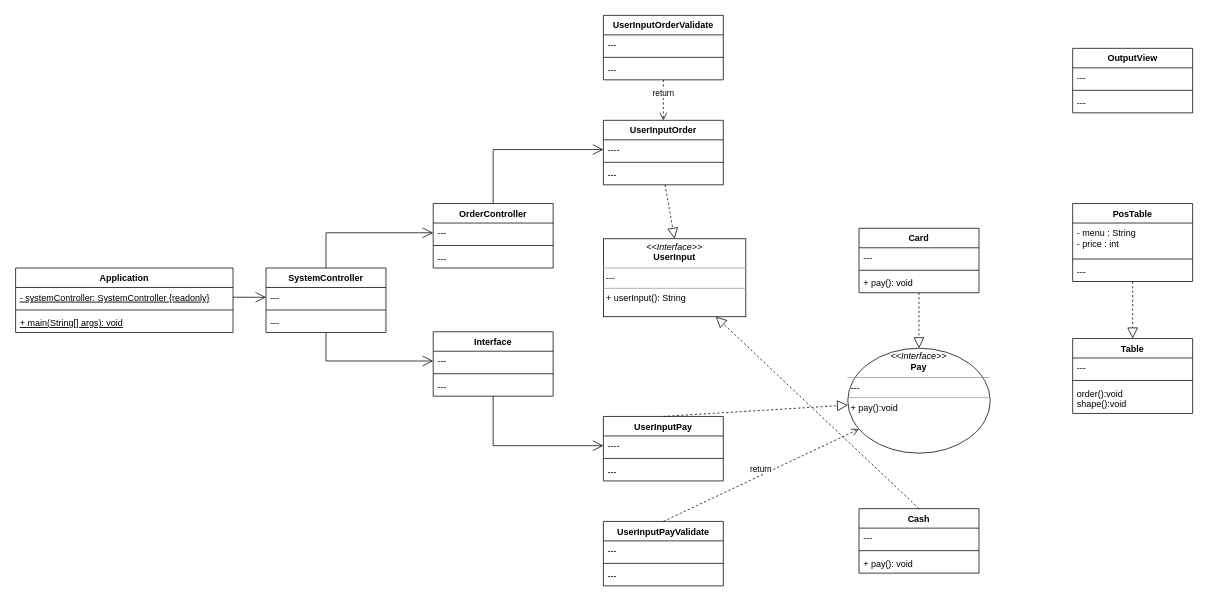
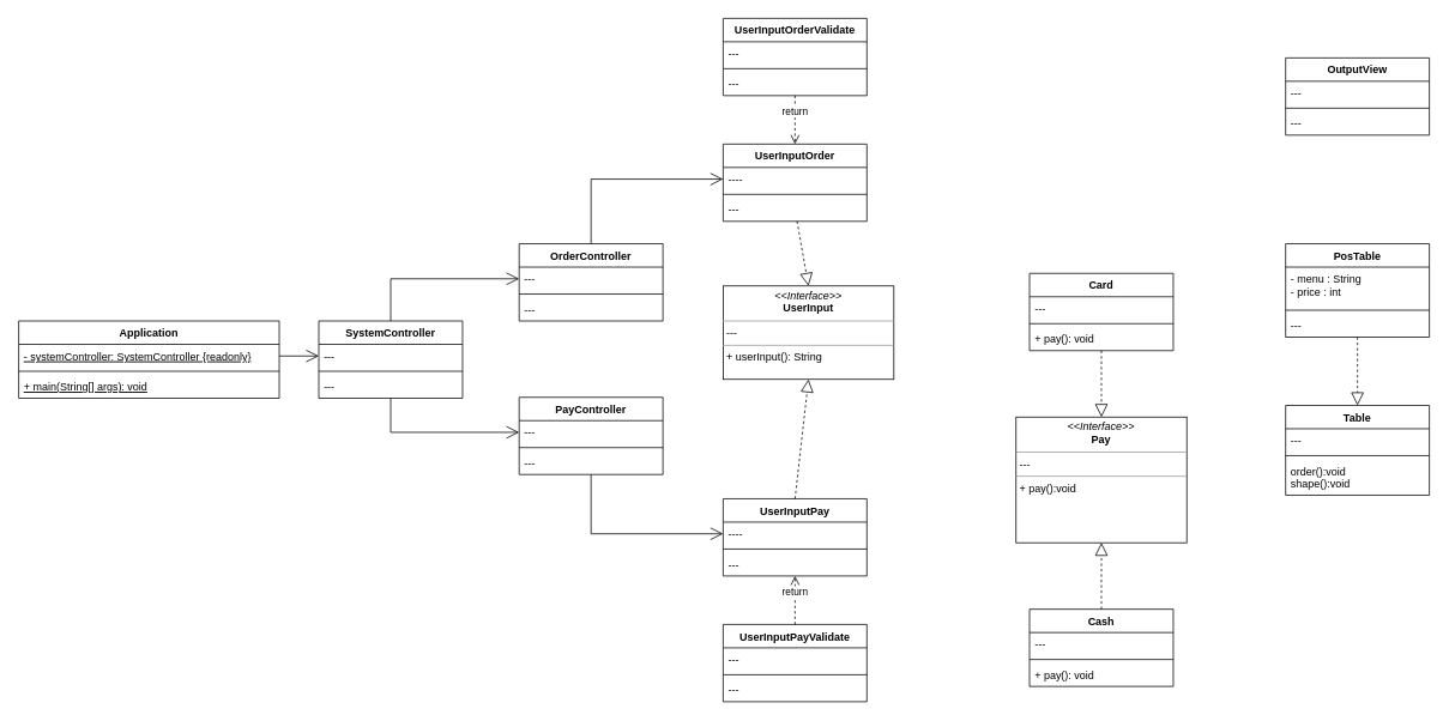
  <mxCell id="0" />
  <mxCell id="1" parent="0" />
  <mxCell id="2" value="SystemController" style="swimlane;fontStyle=1;align=center;verticalAlign=top;childLayout=stackLayout;horizontal=1;startSize=26;horizontalStack=0;resizeParent=1;resizeParentMax=0;resizeLast=0;collapsible=1;marginBottom=0;" vertex="1" parent="1"><mxGeometry x="354" y="357" width="160" height="86" as="geometry" /></mxCell>
  <mxCell id="3" value="---" style="text;strokeColor=none;fillColor=none;align=left;verticalAlign=top;spacingLeft=4;spacingRight=4;overflow=hidden;rotatable=0;points=[[0,0.5],[1,0.5]];portConstraint=eastwest;" vertex="1" parent="2"><mxGeometry y="26" width="160" height="26" as="geometry" /></mxCell>
  <mxCell id="4" value="" style="line;strokeWidth=1;fillColor=none;align=left;verticalAlign=middle;spacingTop=-1;spacingLeft=3;spacingRight=3;rotatable=0;labelPosition=right;points=[];portConstraint=eastwest;strokeColor=inherit;" vertex="1" parent="2"><mxGeometry y="52" width="160" height="8" as="geometry" /></mxCell>
  <mxCell id="5" value="---" style="text;strokeColor=none;fillColor=none;align=left;verticalAlign=top;spacingLeft=4;spacingRight=4;overflow=hidden;rotatable=0;points=[[0,0.5],[1,0.5]];portConstraint=eastwest;" vertex="1" parent="2"><mxGeometry y="60" width="160" height="26" as="geometry" /></mxCell>
  <mxCell id="6" value="" style="endArrow=open;endFill=1;endSize=12;html=1;rounded=0;exitX=1;exitY=0.5;exitDx=0;exitDy=0;entryX=0;entryY=0.5;entryDx=0;entryDy=0;" edge="1" parent="1" source="60" target="3"><mxGeometry width="160" relative="1" as="geometry"><mxPoint x="244" y="414" as="sourcePoint" /><mxPoint x="474" y="347" as="targetPoint" /></mxGeometry></mxCell>
  <mxCell id="7" value="UserInputOrder" style="swimlane;fontStyle=1;align=center;verticalAlign=top;childLayout=stackLayout;horizontal=1;startSize=26;horizontalStack=0;resizeParent=1;resizeParentMax=0;resizeLast=0;collapsible=1;marginBottom=0;" vertex="1" parent="1"><mxGeometry x="804" y="160" width="160" height="86" as="geometry" /></mxCell>
  <mxCell id="8" value="----" style="text;strokeColor=none;fillColor=none;align=left;verticalAlign=top;spacingLeft=4;spacingRight=4;overflow=hidden;rotatable=0;points=[[0,0.5],[1,0.5]];portConstraint=eastwest;" vertex="1" parent="7"><mxGeometry y="26" width="160" height="26" as="geometry" /></mxCell>
  <mxCell id="9" value="" style="line;strokeWidth=1;fillColor=none;align=left;verticalAlign=middle;spacingTop=-1;spacingLeft=3;spacingRight=3;rotatable=0;labelPosition=right;points=[];portConstraint=eastwest;strokeColor=inherit;" vertex="1" parent="7"><mxGeometry y="52" width="160" height="8" as="geometry" /></mxCell>
  <mxCell id="10" value="---" style="text;strokeColor=none;fillColor=none;align=left;verticalAlign=top;spacingLeft=4;spacingRight=4;overflow=hidden;rotatable=0;points=[[0,0.5],[1,0.5]];portConstraint=eastwest;" vertex="1" parent="7"><mxGeometry y="60" width="160" height="26" as="geometry" /></mxCell>
  <mxCell id="11" value="UserInputOrderValidate" style="swimlane;fontStyle=1;align=center;verticalAlign=top;childLayout=stackLayout;horizontal=1;startSize=26;horizontalStack=0;resizeParent=1;resizeParentMax=0;resizeLast=0;collapsible=1;marginBottom=0;" vertex="1" parent="1"><mxGeometry x="804" y="20" width="160" height="86" as="geometry" /></mxCell>
  <mxCell id="12" value="---" style="text;strokeColor=none;fillColor=none;align=left;verticalAlign=top;spacingLeft=4;spacingRight=4;overflow=hidden;rotatable=0;points=[[0,0.5],[1,0.5]];portConstraint=eastwest;" vertex="1" parent="11"><mxGeometry y="26" width="160" height="26" as="geometry" /></mxCell>
  <mxCell id="13" value="" style="line;strokeWidth=1;fillColor=none;align=left;verticalAlign=middle;spacingTop=-1;spacingLeft=3;spacingRight=3;rotatable=0;labelPosition=right;points=[];portConstraint=eastwest;strokeColor=inherit;" vertex="1" parent="11"><mxGeometry y="52" width="160" height="8" as="geometry" /></mxCell>
  <mxCell id="14" value="---" style="text;strokeColor=none;fillColor=none;align=left;verticalAlign=top;spacingLeft=4;spacingRight=4;overflow=hidden;rotatable=0;points=[[0,0.5],[1,0.5]];portConstraint=eastwest;" vertex="1" parent="11"><mxGeometry y="60" width="160" height="26" as="geometry" /></mxCell>
  <mxCell id="15" value="OutputView" style="swimlane;fontStyle=1;align=center;verticalAlign=top;childLayout=stackLayout;horizontal=1;startSize=26;horizontalStack=0;resizeParent=1;resizeParentMax=0;resizeLast=0;collapsible=1;marginBottom=0;" vertex="1" parent="1"><mxGeometry x="1430" y="64" width="160" height="86" as="geometry" /></mxCell>
  <mxCell id="16" value="---" style="text;strokeColor=none;fillColor=none;align=left;verticalAlign=top;spacingLeft=4;spacingRight=4;overflow=hidden;rotatable=0;points=[[0,0.5],[1,0.5]];portConstraint=eastwest;" vertex="1" parent="15"><mxGeometry y="26" width="160" height="26" as="geometry" /></mxCell>
  <mxCell id="17" value="" style="line;strokeWidth=1;fillColor=none;align=left;verticalAlign=middle;spacingTop=-1;spacingLeft=3;spacingRight=3;rotatable=0;labelPosition=right;points=[];portConstraint=eastwest;strokeColor=inherit;" vertex="1" parent="15"><mxGeometry y="52" width="160" height="8" as="geometry" /></mxCell>
  <mxCell id="18" value="---" style="text;strokeColor=none;fillColor=none;align=left;verticalAlign=top;spacingLeft=4;spacingRight=4;overflow=hidden;rotatable=0;points=[[0,0.5],[1,0.5]];portConstraint=eastwest;" vertex="1" parent="15"><mxGeometry y="60" width="160" height="26" as="geometry" /></mxCell>
  <mxCell id="19" value="return" style="html=1;verticalAlign=bottom;endArrow=open;dashed=1;endSize=8;rounded=0;entryX=0.5;entryY=0;entryDx=0;entryDy=0;" edge="1" parent="1" source="14" target="7"><mxGeometry relative="1" as="geometry"><mxPoint x="1178" y="305" as="sourcePoint" /><mxPoint x="1008" y="325" as="targetPoint" /></mxGeometry></mxCell>
  <mxCell id="20" value="Table" style="swimlane;fontStyle=1;align=center;verticalAlign=top;childLayout=stackLayout;horizontal=1;startSize=26;horizontalStack=0;resizeParent=1;resizeParentMax=0;resizeLast=0;collapsible=1;marginBottom=0;" vertex="1" parent="1"><mxGeometry x="1430" y="451" width="160" height="100" as="geometry" /></mxCell>
  <mxCell id="21" value="---" style="text;strokeColor=none;fillColor=none;align=left;verticalAlign=top;spacingLeft=4;spacingRight=4;overflow=hidden;rotatable=0;points=[[0,0.5],[1,0.5]];portConstraint=eastwest;" vertex="1" parent="20"><mxGeometry y="26" width="160" height="26" as="geometry" /></mxCell>
  <mxCell id="22" value="" style="line;strokeWidth=1;fillColor=none;align=left;verticalAlign=middle;spacingTop=-1;spacingLeft=3;spacingRight=3;rotatable=0;labelPosition=right;points=[];portConstraint=eastwest;strokeColor=inherit;" vertex="1" parent="20"><mxGeometry y="52" width="160" height="8" as="geometry" /></mxCell>
  <mxCell id="23" value="order():void&#10;shape():void" style="text;strokeColor=none;fillColor=none;align=left;verticalAlign=top;spacingLeft=4;spacingRight=4;overflow=hidden;rotatable=0;points=[[0,0.5],[1,0.5]];portConstraint=eastwest;" vertex="1" parent="20"><mxGeometry y="60" width="160" height="40" as="geometry" /></mxCell>
  <mxCell id="24" value="PosTable" style="swimlane;fontStyle=1;align=center;verticalAlign=top;childLayout=stackLayout;horizontal=1;startSize=26;horizontalStack=0;resizeParent=1;resizeParentMax=0;resizeLast=0;collapsible=1;marginBottom=0;" vertex="1" parent="1"><mxGeometry x="1430" y="271" width="160" height="104" as="geometry" /></mxCell>
  <mxCell id="25" value="- menu : String&#10;- price : int" style="text;strokeColor=none;fillColor=none;align=left;verticalAlign=top;spacingLeft=4;spacingRight=4;overflow=hidden;rotatable=0;points=[[0,0.5],[1,0.5]];portConstraint=eastwest;" vertex="1" parent="24"><mxGeometry y="26" width="160" height="44" as="geometry" /></mxCell>
  <mxCell id="26" value="" style="line;strokeWidth=1;fillColor=none;align=left;verticalAlign=middle;spacingTop=-1;spacingLeft=3;spacingRight=3;rotatable=0;labelPosition=right;points=[];portConstraint=eastwest;strokeColor=inherit;" vertex="1" parent="24"><mxGeometry y="70" width="160" height="8" as="geometry" /></mxCell>
  <mxCell id="27" value="---" style="text;strokeColor=none;fillColor=none;align=left;verticalAlign=top;spacingLeft=4;spacingRight=4;overflow=hidden;rotatable=0;points=[[0,0.5],[1,0.5]];portConstraint=eastwest;" vertex="1" parent="24"><mxGeometry y="78" width="160" height="26" as="geometry" /></mxCell>
  <mxCell id="28" value="" style="endArrow=block;dashed=1;endFill=0;endSize=12;html=1;rounded=0;entryX=0.5;entryY=0;entryDx=0;entryDy=0;" edge="1" parent="1" source="27" target="20"><mxGeometry width="160" relative="1" as="geometry"><mxPoint x="1550" y="351" as="sourcePoint" /><mxPoint x="1710" y="351" as="targetPoint" /></mxGeometry></mxCell>
  <mxCell id="29" value="Cash" style="swimlane;fontStyle=1;align=center;verticalAlign=top;childLayout=stackLayout;horizontal=1;startSize=26;horizontalStack=0;resizeParent=1;resizeParentMax=0;resizeLast=0;collapsible=1;marginBottom=0;" vertex="1" parent="1"><mxGeometry x="1145" y="678" width="160" height="86" as="geometry" /></mxCell>
  <mxCell id="30" value="---" style="text;strokeColor=none;fillColor=none;align=left;verticalAlign=top;spacingLeft=4;spacingRight=4;overflow=hidden;rotatable=0;points=[[0,0.5],[1,0.5]];portConstraint=eastwest;" vertex="1" parent="29"><mxGeometry y="26" width="160" height="26" as="geometry" /></mxCell>
  <mxCell id="31" value="" style="line;strokeWidth=1;fillColor=none;align=left;verticalAlign=middle;spacingTop=-1;spacingLeft=3;spacingRight=3;rotatable=0;labelPosition=right;points=[];portConstraint=eastwest;strokeColor=inherit;" vertex="1" parent="29"><mxGeometry y="52" width="160" height="8" as="geometry" /></mxCell>
  <mxCell id="32" value="+ pay(): void" style="text;strokeColor=none;fillColor=none;align=left;verticalAlign=top;spacingLeft=4;spacingRight=4;overflow=hidden;rotatable=0;points=[[0,0.5],[1,0.5]];portConstraint=eastwest;" vertex="1" parent="29"><mxGeometry y="60" width="160" height="26" as="geometry" /></mxCell>
  <mxCell id="33" value="Card" style="swimlane;fontStyle=1;align=center;verticalAlign=top;childLayout=stackLayout;horizontal=1;startSize=26;horizontalStack=0;resizeParent=1;resizeParentMax=0;resizeLast=0;collapsible=1;marginBottom=0;" vertex="1" parent="1"><mxGeometry x="1145" y="304" width="160" height="86" as="geometry" /></mxCell>
  <mxCell id="34" value="---" style="text;strokeColor=none;fillColor=none;align=left;verticalAlign=top;spacingLeft=4;spacingRight=4;overflow=hidden;rotatable=0;points=[[0,0.5],[1,0.5]];portConstraint=eastwest;" vertex="1" parent="33"><mxGeometry y="26" width="160" height="26" as="geometry" /></mxCell>
  <mxCell id="35" value="" style="line;strokeWidth=1;fillColor=none;align=left;verticalAlign=middle;spacingTop=-1;spacingLeft=3;spacingRight=3;rotatable=0;labelPosition=right;points=[];portConstraint=eastwest;strokeColor=inherit;" vertex="1" parent="33"><mxGeometry y="52" width="160" height="8" as="geometry" /></mxCell>
  <mxCell id="36" value="+ pay(): void" style="text;strokeColor=none;fillColor=none;align=left;verticalAlign=top;spacingLeft=4;spacingRight=4;overflow=hidden;rotatable=0;points=[[0,0.5],[1,0.5]];portConstraint=eastwest;" vertex="1" parent="33"><mxGeometry y="60" width="160" height="26" as="geometry" /></mxCell>
  <mxCell id="37" value="" style="endArrow=block;dashed=1;endFill=0;endSize=12;html=1;rounded=0;entryX=0.5;entryY=0;entryDx=0;entryDy=0;" edge="1" parent="1" source="36" target="67"><mxGeometry x="1" y="350" width="160" relative="1" as="geometry"><mxPoint x="1175" y="207" as="sourcePoint" /><mxPoint x="1225" y="454" as="targetPoint" /><mxPoint x="-170" y="300" as="offset" /></mxGeometry></mxCell>
- <mxCell id="38" value="" style="endArrow=block;dashed=1;endFill=0;endSize=12;html=1;rounded=0;exitX=0.5;exitY=0;exitDx=0;exitDy=0;" edge="1" parent="1" source="29" target="58"><mxGeometry width="160" relative="1" as="geometry"><mxPoint x="1435" y="634" as="sourcePoint" /><mxPoint x="1225" y="624" as="targetPoint" /></mxGeometry></mxCell>
- <mxCell id="39" value="Interface" style="swimlane;fontStyle=1;align=center;verticalAlign=top;childLayout=stackLayout;horizontal=1;startSize=26;horizontalStack=0;resizeParent=1;resizeParentMax=0;resizeLast=0;collapsible=1;marginBottom=0;" vertex="1" parent="1"><mxGeometry x="577" y="442" width="160" height="86" as="geometry" /></mxCell>
+ <mxCell id="38" value="" style="endArrow=block;dashed=1;endFill=0;endSize=12;html=1;rounded=0;exitX=0.5;exitY=0;exitDx=0;exitDy=0;entryX=0.5;entryY=1;entryDx=0;entryDy=0;" edge="1" parent="1" source="29" target="67"><mxGeometry width="160" relative="1" as="geometry"><mxPoint x="1435" y="634" as="sourcePoint" /><mxPoint x="1225" y="624" as="targetPoint" /></mxGeometry></mxCell>
+ <mxCell id="39" value="PayController" style="swimlane;fontStyle=1;align=center;verticalAlign=top;childLayout=stackLayout;horizontal=1;startSize=26;horizontalStack=0;resizeParent=1;resizeParentMax=0;resizeLast=0;collapsible=1;marginBottom=0;" vertex="1" parent="1"><mxGeometry x="577" y="442" width="160" height="86" as="geometry" /></mxCell>
  <mxCell id="40" value="---" style="text;strokeColor=none;fillColor=none;align=left;verticalAlign=top;spacingLeft=4;spacingRight=4;overflow=hidden;rotatable=0;points=[[0,0.5],[1,0.5]];portConstraint=eastwest;" vertex="1" parent="39"><mxGeometry y="26" width="160" height="26" as="geometry" /></mxCell>
  <mxCell id="41" value="" style="line;strokeWidth=1;fillColor=none;align=left;verticalAlign=middle;spacingTop=-1;spacingLeft=3;spacingRight=3;rotatable=0;labelPosition=right;points=[];portConstraint=eastwest;strokeColor=inherit;" vertex="1" parent="39"><mxGeometry y="52" width="160" height="8" as="geometry" /></mxCell>
  <mxCell id="42" value="---" style="text;strokeColor=none;fillColor=none;align=left;verticalAlign=top;spacingLeft=4;spacingRight=4;overflow=hidden;rotatable=0;points=[[0,0.5],[1,0.5]];portConstraint=eastwest;" vertex="1" parent="39"><mxGeometry y="60" width="160" height="26" as="geometry" /></mxCell>
  <mxCell id="43" value="OrderController" style="swimlane;fontStyle=1;align=center;verticalAlign=top;childLayout=stackLayout;horizontal=1;startSize=26;horizontalStack=0;resizeParent=1;resizeParentMax=0;resizeLast=0;collapsible=1;marginBottom=0;" vertex="1" parent="1"><mxGeometry x="577" y="271" width="160" height="86" as="geometry" /></mxCell>
  <mxCell id="44" value="---" style="text;strokeColor=none;fillColor=none;align=left;verticalAlign=top;spacingLeft=4;spacingRight=4;overflow=hidden;rotatable=0;points=[[0,0.5],[1,0.5]];portConstraint=eastwest;" vertex="1" parent="43"><mxGeometry y="26" width="160" height="26" as="geometry" /></mxCell>
  <mxCell id="45" value="" style="line;strokeWidth=1;fillColor=none;align=left;verticalAlign=middle;spacingTop=-1;spacingLeft=3;spacingRight=3;rotatable=0;labelPosition=right;points=[];portConstraint=eastwest;strokeColor=inherit;" vertex="1" parent="43"><mxGeometry y="52" width="160" height="8" as="geometry" /></mxCell>
  <mxCell id="46" value="---" style="text;strokeColor=none;fillColor=none;align=left;verticalAlign=top;spacingLeft=4;spacingRight=4;overflow=hidden;rotatable=0;points=[[0,0.5],[1,0.5]];portConstraint=eastwest;" vertex="1" parent="43"><mxGeometry y="60" width="160" height="26" as="geometry" /></mxCell>
  <mxCell id="47" value="" style="endArrow=none;endFill=0;endSize=12;html=1;rounded=0;exitX=0;exitY=0.5;exitDx=0;exitDy=0;entryX=0.5;entryY=0;entryDx=0;entryDy=0;verticalAlign=middle;horizontal=1;startArrow=open;startFill=0;startSize=12;" edge="1" parent="1" source="44" target="2"><mxGeometry width="160" relative="1" as="geometry"><mxPoint x="854" y="327" as="sourcePoint" /><mxPoint x="784" y="327" as="targetPoint" /><Array as="points"><mxPoint x="434" y="310" /></Array></mxGeometry></mxCell>
  <mxCell id="48" value="" style="endArrow=none;endFill=0;endSize=12;html=1;rounded=0;exitX=0;exitY=0.5;exitDx=0;exitDy=0;startArrow=open;startFill=0;startSize=12;" edge="1" parent="1" source="40" target="5"><mxGeometry width="160" relative="1" as="geometry"><mxPoint x="604" y="255" as="sourcePoint" /><mxPoint x="514" y="397" as="targetPoint" /><Array as="points"><mxPoint x="434" y="481" /></Array></mxGeometry></mxCell>
  <mxCell id="49" value="UserInputPay" style="swimlane;fontStyle=1;align=center;verticalAlign=top;childLayout=stackLayout;horizontal=1;startSize=26;horizontalStack=0;resizeParent=1;resizeParentMax=0;resizeLast=0;collapsible=1;marginBottom=0;" vertex="1" parent="1"><mxGeometry x="804" y="555" width="160" height="86" as="geometry" /></mxCell>
  <mxCell id="50" value="----" style="text;strokeColor=none;fillColor=none;align=left;verticalAlign=top;spacingLeft=4;spacingRight=4;overflow=hidden;rotatable=0;points=[[0,0.5],[1,0.5]];portConstraint=eastwest;" vertex="1" parent="49"><mxGeometry y="26" width="160" height="26" as="geometry" /></mxCell>
  <mxCell id="51" value="" style="line;strokeWidth=1;fillColor=none;align=left;verticalAlign=middle;spacingTop=-1;spacingLeft=3;spacingRight=3;rotatable=0;labelPosition=right;points=[];portConstraint=eastwest;strokeColor=inherit;" vertex="1" parent="49"><mxGeometry y="52" width="160" height="8" as="geometry" /></mxCell>
  <mxCell id="52" value="---" style="text;strokeColor=none;fillColor=none;align=left;verticalAlign=top;spacingLeft=4;spacingRight=4;overflow=hidden;rotatable=0;points=[[0,0.5],[1,0.5]];portConstraint=eastwest;" vertex="1" parent="49"><mxGeometry y="60" width="160" height="26" as="geometry" /></mxCell>
  <mxCell id="53" value="UserInputPayValidate" style="swimlane;fontStyle=1;align=center;verticalAlign=top;childLayout=stackLayout;horizontal=1;startSize=26;horizontalStack=0;resizeParent=1;resizeParentMax=0;resizeLast=0;collapsible=1;marginBottom=0;" vertex="1" parent="1"><mxGeometry x="804" y="695" width="160" height="86" as="geometry" /></mxCell>
  <mxCell id="54" value="---" style="text;strokeColor=none;fillColor=none;align=left;verticalAlign=top;spacingLeft=4;spacingRight=4;overflow=hidden;rotatable=0;points=[[0,0.5],[1,0.5]];portConstraint=eastwest;" vertex="1" parent="53"><mxGeometry y="26" width="160" height="26" as="geometry" /></mxCell>
  <mxCell id="55" value="" style="line;strokeWidth=1;fillColor=none;align=left;verticalAlign=middle;spacingTop=-1;spacingLeft=3;spacingRight=3;rotatable=0;labelPosition=right;points=[];portConstraint=eastwest;strokeColor=inherit;" vertex="1" parent="53"><mxGeometry y="52" width="160" height="8" as="geometry" /></mxCell>
  <mxCell id="56" value="---" style="text;strokeColor=none;fillColor=none;align=left;verticalAlign=top;spacingLeft=4;spacingRight=4;overflow=hidden;rotatable=0;points=[[0,0.5],[1,0.5]];portConstraint=eastwest;" vertex="1" parent="53"><mxGeometry y="60" width="160" height="26" as="geometry" /></mxCell>
- <mxCell id="57" value="" style="endArrow=block;dashed=1;endFill=0;endSize=12;html=1;rounded=0;exitX=0.5;exitY=0;exitDx=0;exitDy=0;" edge="1" parent="1" source="49" target="67"><mxGeometry width="160" relative="1" as="geometry"><mxPoint x="914" y="494" as="sourcePoint" /><mxPoint x="904.48" y="441.132" as="targetPoint" /></mxGeometry></mxCell>
+ <mxCell id="57" value="" style="endArrow=block;dashed=1;endFill=0;endSize=12;html=1;rounded=0;exitX=0.5;exitY=0;exitDx=0;exitDy=0;entryX=0.5;entryY=1;entryDx=0;entryDy=0;" edge="1" parent="1" source="49" target="58"><mxGeometry width="160" relative="1" as="geometry"><mxPoint x="914" y="494" as="sourcePoint" /><mxPoint x="904.48" y="441.132" as="targetPoint" /></mxGeometry></mxCell>
  <mxCell id="58" value="&lt;p style=&quot;margin:0px;margin-top:4px;text-align:center;&quot;&gt;&lt;i&gt;&amp;lt;&amp;lt;Interface&amp;gt;&amp;gt;&lt;/i&gt;&lt;br&gt;&lt;b&gt;UserInput&lt;/b&gt;&lt;/p&gt;&lt;hr size=&quot;1&quot;&gt;&lt;p style=&quot;margin:0px;margin-left:4px;&quot;&gt;---&lt;/p&gt;&lt;hr size=&quot;1&quot;&gt;&lt;p style=&quot;margin:0px;margin-left:4px;&quot;&gt;+ userInput(): String&lt;br&gt;&lt;/p&gt;" style="verticalAlign=top;align=left;overflow=fill;fontSize=12;fontFamily=Helvetica;html=1;" vertex="1" parent="1"><mxGeometry x="804" y="318" width="190" height="104" as="geometry" /></mxCell>
  <mxCell id="59" value="Application" style="swimlane;fontStyle=1;align=center;verticalAlign=top;childLayout=stackLayout;horizontal=1;startSize=26;horizontalStack=0;resizeParent=1;resizeParentMax=0;resizeLast=0;collapsible=1;marginBottom=0;" vertex="1" parent="1"><mxGeometry x="20" y="357" width="290" height="86" as="geometry" /></mxCell>
  <mxCell id="60" value="- systemController: SystemController {readonly}" style="text;strokeColor=none;fillColor=none;align=left;verticalAlign=top;spacingLeft=4;spacingRight=4;overflow=hidden;rotatable=0;points=[[0,0.5],[1,0.5]];portConstraint=eastwest;fontStyle=4" vertex="1" parent="59"><mxGeometry y="26" width="290" height="26" as="geometry" /></mxCell>
  <mxCell id="61" value="" style="line;strokeWidth=1;fillColor=none;align=left;verticalAlign=middle;spacingTop=-1;spacingLeft=3;spacingRight=3;rotatable=0;labelPosition=right;points=[];portConstraint=eastwest;strokeColor=inherit;" vertex="1" parent="59"><mxGeometry y="52" width="290" height="8" as="geometry" /></mxCell>
  <mxCell id="62" value="+ main(String[] args): void" style="text;strokeColor=none;fillColor=none;align=left;verticalAlign=top;spacingLeft=4;spacingRight=4;overflow=hidden;rotatable=0;points=[[0,0.5],[1,0.5]];portConstraint=eastwest;fontStyle=4" vertex="1" parent="59"><mxGeometry y="60" width="290" height="26" as="geometry" /></mxCell>
- <mxCell id="63" value="return" style="html=1;verticalAlign=bottom;endArrow=open;dashed=1;endSize=8;rounded=0;exitX=0.5;exitY=0;exitDx=0;exitDy=0;" edge="1" parent="1" source="53" target="67"><mxGeometry relative="1" as="geometry"><mxPoint x="1078" y="535" as="sourcePoint" /><mxPoint x="1010" y="665" as="targetPoint" /></mxGeometry></mxCell>
+ <mxCell id="63" value="return" style="html=1;verticalAlign=bottom;endArrow=open;dashed=1;endSize=8;rounded=0;exitX=0.5;exitY=0;exitDx=0;exitDy=0;entryX=0.5;entryY=1;entryDx=0;entryDy=0;" edge="1" parent="1" source="53" target="49"><mxGeometry relative="1" as="geometry"><mxPoint x="1078" y="535" as="sourcePoint" /><mxPoint x="1010" y="665" as="targetPoint" /></mxGeometry></mxCell>
  <mxCell id="64" value="" style="endArrow=block;dashed=1;endFill=0;endSize=12;html=1;rounded=0;entryX=0.5;entryY=0;entryDx=0;entryDy=0;" edge="1" parent="1" source="10" target="58"><mxGeometry width="160" relative="1" as="geometry"><mxPoint x="899" y="244" as="sourcePoint" /><mxPoint x="965" y="221" as="targetPoint" /></mxGeometry></mxCell>
  <mxCell id="65" value="" style="endArrow=none;endFill=0;endSize=12;html=1;rounded=0;exitX=0;exitY=0.5;exitDx=0;exitDy=0;entryX=0.5;entryY=0;entryDx=0;entryDy=0;startArrow=open;startFill=0;startSize=12;" edge="1" parent="1" source="8" target="43"><mxGeometry width="160" relative="1" as="geometry"><mxPoint x="770" y="104" as="sourcePoint" /><mxPoint x="690" y="190" as="targetPoint" /><Array as="points"><mxPoint x="657" y="199" /></Array></mxGeometry></mxCell>
  <mxCell id="66" value="" style="endArrow=none;endFill=0;endSize=12;html=1;rounded=0;exitX=0;exitY=0.5;exitDx=0;exitDy=0;startArrow=open;startFill=0;startSize=12;" edge="1" parent="1" source="50" target="42"><mxGeometry width="160" relative="1" as="geometry"><mxPoint x="780" y="494" as="sourcePoint" /><mxPoint x="620" y="564" as="targetPoint" /><Array as="points"><mxPoint x="657" y="594" /></Array></mxGeometry></mxCell>
- <mxCell id="67" value="&lt;p style=&quot;margin:0px;margin-top:4px;text-align:center;&quot;&gt;&lt;i&gt;&amp;lt;&amp;lt;Interface&amp;gt;&amp;gt;&lt;/i&gt;&lt;br&gt;&lt;b&gt;Pay&lt;/b&gt;&lt;/p&gt;&lt;hr size=&quot;1&quot;&gt;&lt;p style=&quot;margin:0px;margin-left:4px;&quot;&gt;---&lt;br&gt;&lt;/p&gt;&lt;hr size=&quot;1&quot;&gt;&lt;p style=&quot;margin:0px;margin-left:4px;&quot;&gt;+ pay():void&lt;br&gt;&lt;/p&gt;" style="ellipse;verticalAlign=top;align=left;overflow=fill;fontSize=12;fontFamily=Helvetica;html=1;" vertex="1" parent="1"><mxGeometry x="1130" y="464" width="190" height="140" as="geometry" /></mxCell>
+ <mxCell id="67" value="&lt;p style=&quot;margin:0px;margin-top:4px;text-align:center;&quot;&gt;&lt;i&gt;&amp;lt;&amp;lt;Interface&amp;gt;&amp;gt;&lt;/i&gt;&lt;br&gt;&lt;b&gt;Pay&lt;/b&gt;&lt;/p&gt;&lt;hr size=&quot;1&quot;&gt;&lt;p style=&quot;margin:0px;margin-left:4px;&quot;&gt;---&lt;br&gt;&lt;/p&gt;&lt;hr size=&quot;1&quot;&gt;&lt;p style=&quot;margin:0px;margin-left:4px;&quot;&gt;+ pay():void&lt;br&gt;&lt;/p&gt;" style="verticalAlign=top;align=left;overflow=fill;fontSize=12;fontFamily=Helvetica;html=1;" vertex="1" parent="1"><mxGeometry x="1130" y="464" width="190" height="140" as="geometry" /></mxCell>
